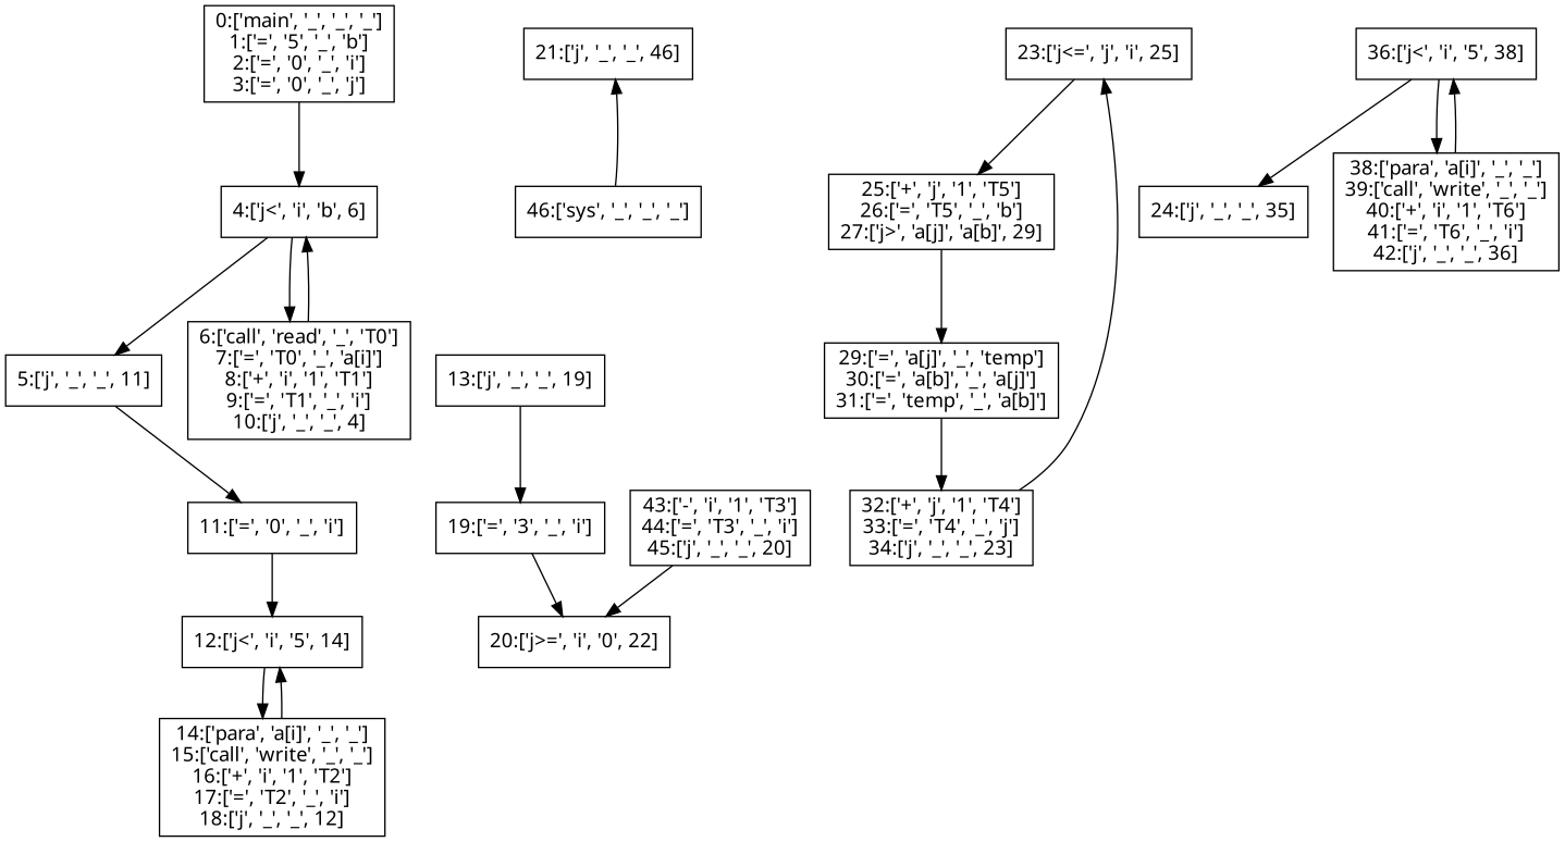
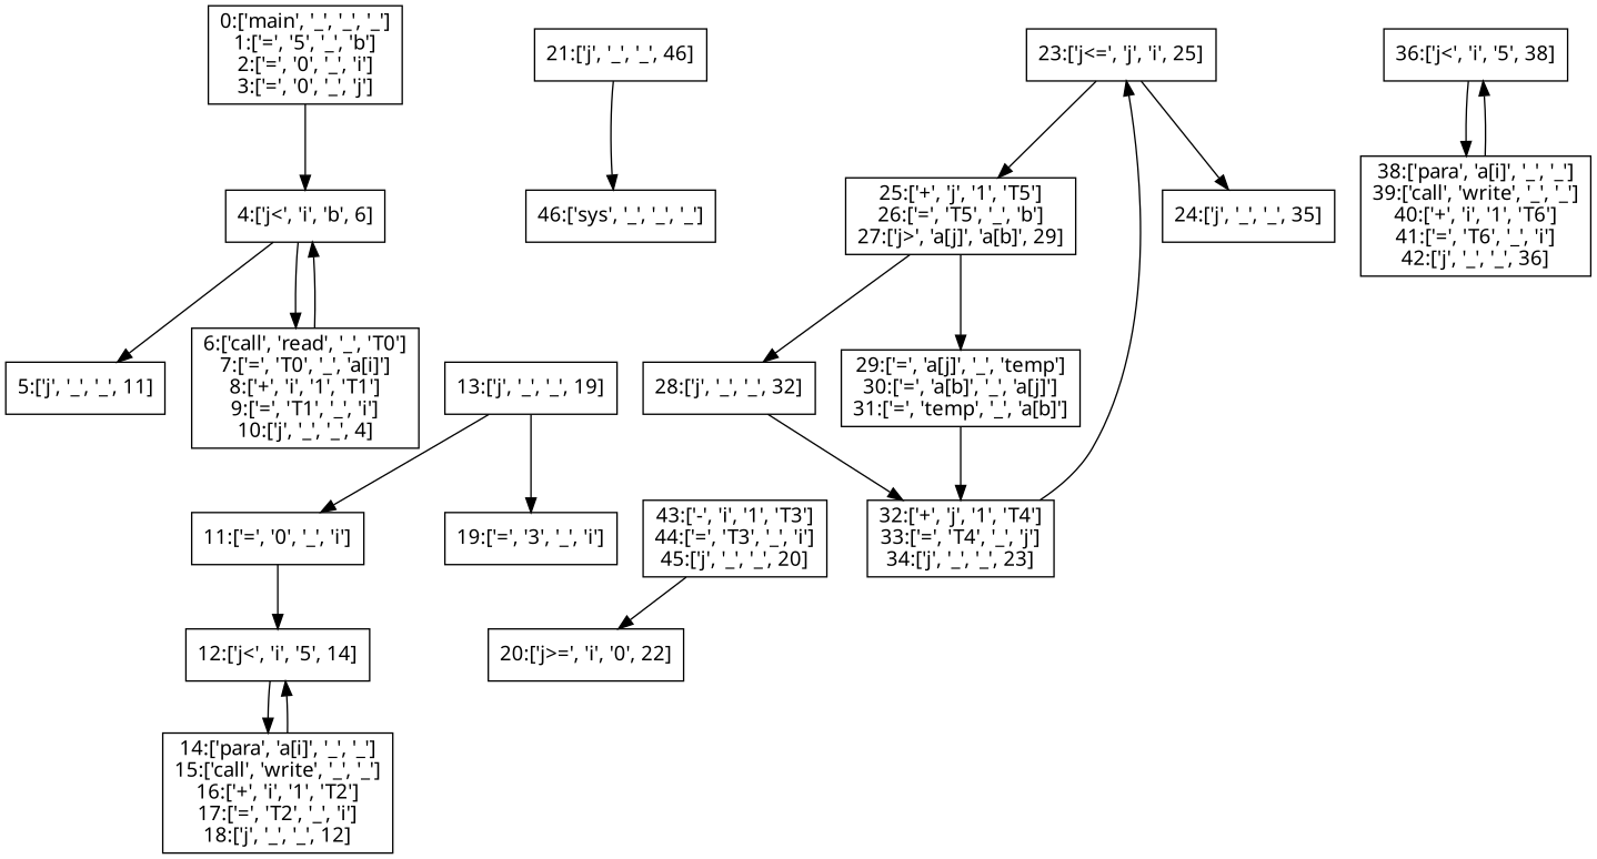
  digraph {
    node [fontname=SimHei shape=rectangle]
    n1 [label="0:['main', '_', '_', '_']\n1:['=', '5', '_', 'b']\n2:['=', '0', '_', 'i']\n3:['=', '0', '_', 'j']\n"]
    n2 [label="4:['j<', 'i', 'b', 6]\n"]
    n3 [label="5:['j', '_', '_', 11]\n"]
    n4 [label="6:['call', 'read', '_', 'T0']\n7:['=', 'T0', '_', 'a[i]']\n8:['+', 'i', '1', 'T1']\n9:['=', 'T1', '_', 'i']\n10:['j', '_', '_', 4]\n"]
    n5 [label="11:['=', '0', '_', 'i']\n"]
    n6 [label="12:['j<', 'i', '5', 14]\n"]
    n7 [label="14:['para', 'a[i]', '_', '_']\n15:['call', 'write', '_', '_']\n16:['+', 'i', '1', 'T2']\n17:['=', 'T2', '_', 'i']\n18:['j', '_', '_', 12]\n"]
    n8 [label="13:['j', '_', '_', 19]\n"]
    n9 [label="19:['=', '3', '_', 'i']\n"]
    n10 [label="20:['j>=', 'i', '0', 22]\n"]
    n11 [label="21:['j', '_', '_', 46]\n"]
    n12 [label="46:['sys', '_', '_', '_']\n"]
    n13 [label="23:['j<=', 'j', 'i', 25]\n"]
    n14 [label="24:['j', '_', '_', 35]\n"]
    n15 [label="25:['+', 'j', '1', 'T5']\n26:['=', 'T5', '_', 'b']\n27:['j>', 'a[j]', 'a[b]', 29]\n"]
+   n16 [label="28:['j', '_', '_', 32]\n"]
    n17 [label="29:['=', 'a[j]', '_', 'temp']\n30:['=', 'a[b]', '_', 'a[j]']\n31:['=', 'temp', '_', 'a[b]']\n"]
    n18 [label="32:['+', 'j', '1', 'T4']\n33:['=', 'T4', '_', 'j']\n34:['j', '_', '_', 23]\n"]
    n19 [label="36:['j<', 'i', '5', 38]\n"]
    n20 [label="38:['para', 'a[i]', '_', '_']\n39:['call', 'write', '_', '_']\n40:['+', 'i', '1', 'T6']\n41:['=', 'T6', '_', 'i']\n42:['j', '_', '_', 36]\n"]
    n21 [label="43:['-', 'i', '1', 'T3']\n44:['=', 'T3', '_', 'i']\n45:['j', '_', '_', 20]\n"]
    n1 -> n2
    n2 -> n3
    n2 -> n4
-   n3 -> n5
+   n8 -> n5
    n4 -> n2
    n5 -> n6
    n6 -> n7
    n7 -> n6
    n8 -> n9
-   n9 -> n10
-   n12 -> n11
-   n19 -> n14
+   n11 -> n12
+   n13 -> n14
    n13 -> n15
+   n15 -> n16
    n15 -> n17
+   n16 -> n18
    n17 -> n18
    n18 -> n13
    n19 -> n20
    n20 -> n19
    n21 -> n10
  }
